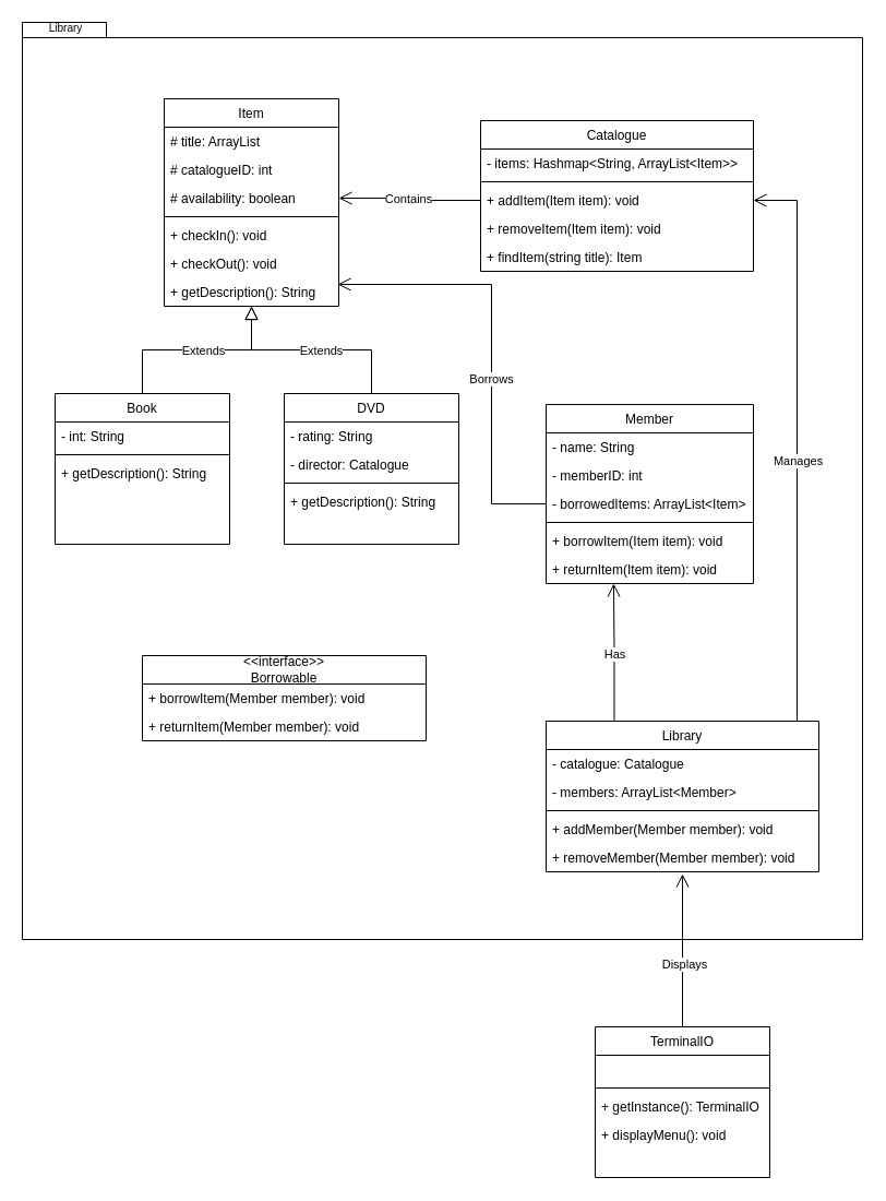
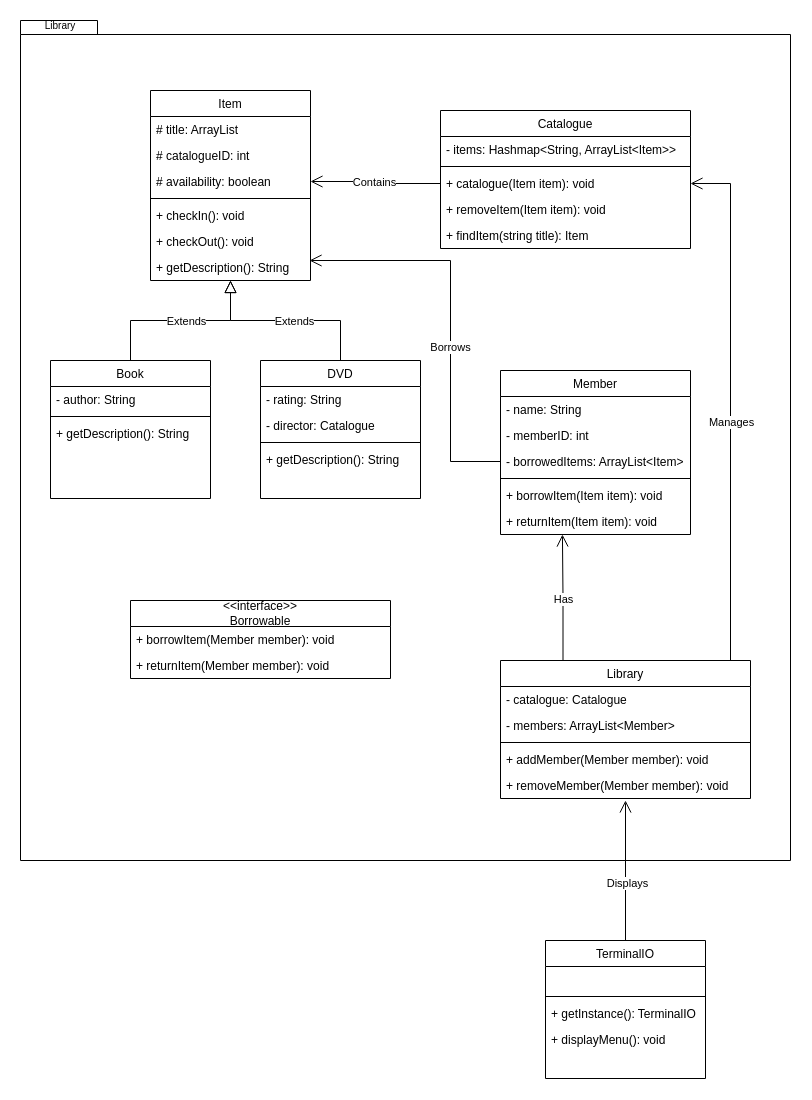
  <mxCell id="0" />
  <mxCell id="1" parent="0" />
  <mxCell id="2" value="" style="shape=folder;fontStyle=1;spacingTop=10;tabWidth=40;tabHeight=14;tabPosition=left;html=1;whiteSpace=wrap;" vertex="1" parent="1"><mxGeometry x="20" y="20" width="770" height="840" as="geometry" /></mxCell>
  <mxCell id="3" value="Item" style="swimlane;fontStyle=0;align=center;verticalAlign=top;childLayout=stackLayout;horizontal=1;startSize=26;horizontalStack=0;resizeParent=1;resizeLast=0;collapsible=1;marginBottom=0;rounded=0;shadow=0;strokeWidth=1;" parent="1" vertex="1"><mxGeometry x="150" y="90" width="160" height="190" as="geometry"><mxRectangle x="230" y="140" width="160" height="26" as="alternateBounds" /></mxGeometry></mxCell>
  <mxCell id="4" value="# title: ArrayList" style="text;align=left;verticalAlign=top;spacingLeft=4;spacingRight=4;overflow=hidden;rotatable=0;points=[[0,0.5],[1,0.5]];portConstraint=eastwest;" parent="3" vertex="1"><mxGeometry y="26" width="160" height="26" as="geometry" /></mxCell>
  <mxCell id="5" value="# catalogueID: int" style="text;align=left;verticalAlign=top;spacingLeft=4;spacingRight=4;overflow=hidden;rotatable=0;points=[[0,0.5],[1,0.5]];portConstraint=eastwest;" parent="3" vertex="1"><mxGeometry y="52" width="160" height="26" as="geometry" /></mxCell>
  <mxCell id="6" value="# availability: boolean" style="text;align=left;verticalAlign=top;spacingLeft=4;spacingRight=4;overflow=hidden;rotatable=0;points=[[0,0.5],[1,0.5]];portConstraint=eastwest;rounded=0;shadow=0;html=0;" parent="3" vertex="1"><mxGeometry y="78" width="160" height="26" as="geometry" /></mxCell>
  <mxCell id="7" value="" style="line;html=1;strokeWidth=1;align=left;verticalAlign=middle;spacingTop=-1;spacingLeft=3;spacingRight=3;rotatable=0;labelPosition=right;points=[];portConstraint=eastwest;" parent="3" vertex="1"><mxGeometry y="104" width="160" height="8" as="geometry" /></mxCell>
  <mxCell id="8" value="+ checkIn(): void" style="text;align=left;verticalAlign=top;spacingLeft=4;spacingRight=4;overflow=hidden;rotatable=0;points=[[0,0.5],[1,0.5]];portConstraint=eastwest;" parent="3" vertex="1"><mxGeometry y="112" width="160" height="26" as="geometry" /></mxCell>
  <mxCell id="9" value="+ checkOut(): void" style="text;align=left;verticalAlign=top;spacingLeft=4;spacingRight=4;overflow=hidden;rotatable=0;points=[[0,0.5],[1,0.5]];portConstraint=eastwest;" parent="3" vertex="1"><mxGeometry y="138" width="160" height="26" as="geometry" /></mxCell>
  <mxCell id="10" value="+ getDescription(): String" style="text;align=left;verticalAlign=top;spacingLeft=4;spacingRight=4;overflow=hidden;rotatable=0;points=[[0,0.5],[1,0.5]];portConstraint=eastwest;" parent="3" vertex="1"><mxGeometry y="164" width="160" height="26" as="geometry" /></mxCell>
  <mxCell id="11" value="Book" style="swimlane;fontStyle=0;align=center;verticalAlign=top;childLayout=stackLayout;horizontal=1;startSize=26;horizontalStack=0;resizeParent=1;resizeLast=0;collapsible=1;marginBottom=0;rounded=0;shadow=0;strokeWidth=1;" parent="1" vertex="1"><mxGeometry x="50" y="360" width="160" height="138" as="geometry"><mxRectangle x="130" y="380" width="160" height="26" as="alternateBounds" /></mxGeometry></mxCell>
- <mxCell id="12" value="- int: String" style="text;align=left;verticalAlign=top;spacingLeft=4;spacingRight=4;overflow=hidden;rotatable=0;points=[[0,0.5],[1,0.5]];portConstraint=eastwest;" parent="11" vertex="1"><mxGeometry y="26" width="160" height="26" as="geometry" /></mxCell>
+ <mxCell id="12" value="- author: String" style="text;align=left;verticalAlign=top;spacingLeft=4;spacingRight=4;overflow=hidden;rotatable=0;points=[[0,0.5],[1,0.5]];portConstraint=eastwest;" parent="11" vertex="1"><mxGeometry y="26" width="160" height="26" as="geometry" /></mxCell>
  <mxCell id="13" value="" style="line;html=1;strokeWidth=1;align=left;verticalAlign=middle;spacingTop=-1;spacingLeft=3;spacingRight=3;rotatable=0;labelPosition=right;points=[];portConstraint=eastwest;" parent="11" vertex="1"><mxGeometry y="52" width="160" height="8" as="geometry" /></mxCell>
  <mxCell id="14" value="+ getDescription(): String" style="text;align=left;verticalAlign=top;spacingLeft=4;spacingRight=4;overflow=hidden;rotatable=0;points=[[0,0.5],[1,0.5]];portConstraint=eastwest;fontStyle=0" parent="11" vertex="1"><mxGeometry y="60" width="160" height="26" as="geometry" /></mxCell>
  <mxCell id="15" value="" style="endArrow=block;endSize=10;endFill=0;shadow=0;strokeWidth=1;rounded=0;curved=0;edgeStyle=elbowEdgeStyle;elbow=vertical;" parent="1" source="11" target="3" edge="1"><mxGeometry width="160" relative="1" as="geometry"><mxPoint x="130" y="203" as="sourcePoint" /><mxPoint x="130" y="203" as="targetPoint" /></mxGeometry></mxCell>
  <mxCell id="16" value="Extends" style="edgeLabel;html=1;align=center;verticalAlign=middle;resizable=0;points=[];" parent="15" vertex="1" connectable="0"><mxGeometry x="0.055" relative="1" as="geometry"><mxPoint as="offset" /></mxGeometry></mxCell>
  <mxCell id="17" value="" style="endArrow=block;endSize=10;endFill=0;shadow=0;strokeWidth=1;rounded=0;curved=0;edgeStyle=elbowEdgeStyle;elbow=vertical;" parent="1" source="19" target="3" edge="1"><mxGeometry width="160" relative="1" as="geometry"><mxPoint x="340" y="360" as="sourcePoint" /><mxPoint x="240" y="271" as="targetPoint" /></mxGeometry></mxCell>
  <mxCell id="18" value="Extends" style="edgeLabel;html=1;align=center;verticalAlign=middle;resizable=0;points=[];" parent="17" vertex="1" connectable="0"><mxGeometry x="-0.081" relative="1" as="geometry"><mxPoint as="offset" /></mxGeometry></mxCell>
  <mxCell id="19" value="DVD" style="swimlane;fontStyle=0;align=center;verticalAlign=top;childLayout=stackLayout;horizontal=1;startSize=26;horizontalStack=0;resizeParent=1;resizeLast=0;collapsible=1;marginBottom=0;rounded=0;shadow=0;strokeWidth=1;" parent="1" vertex="1"><mxGeometry x="260" y="360" width="160" height="138" as="geometry"><mxRectangle x="130" y="380" width="160" height="26" as="alternateBounds" /></mxGeometry></mxCell>
  <mxCell id="20" value="- rating: String" style="text;align=left;verticalAlign=top;spacingLeft=4;spacingRight=4;overflow=hidden;rotatable=0;points=[[0,0.5],[1,0.5]];portConstraint=eastwest;" parent="19" vertex="1"><mxGeometry y="26" width="160" height="26" as="geometry" /></mxCell>
  <mxCell id="21" value="- director: Catalogue" style="text;align=left;verticalAlign=top;spacingLeft=4;spacingRight=4;overflow=hidden;rotatable=0;points=[[0,0.5],[1,0.5]];portConstraint=eastwest;" parent="19" vertex="1"><mxGeometry y="52" width="160" height="26" as="geometry" /></mxCell>
  <mxCell id="22" value="" style="line;html=1;strokeWidth=1;align=left;verticalAlign=middle;spacingTop=-1;spacingLeft=3;spacingRight=3;rotatable=0;labelPosition=right;points=[];portConstraint=eastwest;" parent="19" vertex="1"><mxGeometry y="78" width="160" height="8" as="geometry" /></mxCell>
  <mxCell id="23" value="+ getDescription(): String" style="text;align=left;verticalAlign=top;spacingLeft=4;spacingRight=4;overflow=hidden;rotatable=0;points=[[0,0.5],[1,0.5]];portConstraint=eastwest;fontStyle=0" parent="19" vertex="1"><mxGeometry y="86" width="160" height="26" as="geometry" /></mxCell>
  <mxCell id="24" value="&amp;lt;&amp;lt;interface&amp;gt;&amp;gt;&lt;div&gt;Borrowable&lt;/div&gt;" style="swimlane;fontStyle=0;childLayout=stackLayout;horizontal=1;startSize=26;fillColor=none;horizontalStack=0;resizeParent=1;resizeParentMax=0;resizeLast=0;collapsible=1;marginBottom=0;whiteSpace=wrap;html=1;" parent="1" vertex="1"><mxGeometry x="130" y="600" width="260" height="78" as="geometry"><mxRectangle x="190" y="530" width="110" height="40" as="alternateBounds" /></mxGeometry></mxCell>
  <mxCell id="25" value="+ borrowItem(Member member): void" style="text;strokeColor=none;fillColor=none;align=left;verticalAlign=top;spacingLeft=4;spacingRight=4;overflow=hidden;rotatable=0;points=[[0,0.5],[1,0.5]];portConstraint=eastwest;whiteSpace=wrap;html=1;" parent="24" vertex="1"><mxGeometry y="26" width="260" height="26" as="geometry" /></mxCell>
  <mxCell id="26" value="+ returnItem(Member member): void" style="text;strokeColor=none;fillColor=none;align=left;verticalAlign=top;spacingLeft=4;spacingRight=4;overflow=hidden;rotatable=0;points=[[0,0.5],[1,0.5]];portConstraint=eastwest;whiteSpace=wrap;html=1;" parent="24" vertex="1"><mxGeometry y="52" width="260" height="26" as="geometry" /></mxCell>
  <mxCell id="27" value="Catalogue" style="swimlane;fontStyle=0;align=center;verticalAlign=top;childLayout=stackLayout;horizontal=1;startSize=26;horizontalStack=0;resizeParent=1;resizeLast=0;collapsible=1;marginBottom=0;rounded=0;shadow=0;strokeWidth=1;" parent="1" vertex="1"><mxGeometry x="440" y="110" width="250" height="138" as="geometry"><mxRectangle x="130" y="380" width="160" height="26" as="alternateBounds" /></mxGeometry></mxCell>
  <mxCell id="28" value="- items: Hashmap&lt;String, ArrayList&lt;Item&gt;&gt;" style="text;align=left;verticalAlign=top;spacingLeft=4;spacingRight=4;overflow=hidden;rotatable=0;points=[[0,0.5],[1,0.5]];portConstraint=eastwest;" parent="27" vertex="1"><mxGeometry y="26" width="250" height="26" as="geometry" /></mxCell>
  <mxCell id="29" value="" style="line;html=1;strokeWidth=1;align=left;verticalAlign=middle;spacingTop=-1;spacingLeft=3;spacingRight=3;rotatable=0;labelPosition=right;points=[];portConstraint=eastwest;" parent="27" vertex="1"><mxGeometry y="52" width="250" height="8" as="geometry" /></mxCell>
- <mxCell id="30" value="+ addItem(Item item): void" style="text;align=left;verticalAlign=top;spacingLeft=4;spacingRight=4;overflow=hidden;rotatable=0;points=[[0,0.5],[1,0.5]];portConstraint=eastwest;fontStyle=0" parent="27" vertex="1"><mxGeometry y="60" width="250" height="26" as="geometry" /></mxCell>
+ <mxCell id="30" value="+ catalogue(Item item): void" style="text;align=left;verticalAlign=top;spacingLeft=4;spacingRight=4;overflow=hidden;rotatable=0;points=[[0,0.5],[1,0.5]];portConstraint=eastwest;fontStyle=0" parent="27" vertex="1"><mxGeometry y="60" width="250" height="26" as="geometry" /></mxCell>
  <mxCell id="31" value="+ removeItem(Item item): void" style="text;align=left;verticalAlign=top;spacingLeft=4;spacingRight=4;overflow=hidden;rotatable=0;points=[[0,0.5],[1,0.5]];portConstraint=eastwest;fontStyle=0" parent="27" vertex="1"><mxGeometry y="86" width="250" height="26" as="geometry" /></mxCell>
  <mxCell id="32" value="+ findItem(string title): Item" style="text;align=left;verticalAlign=top;spacingLeft=4;spacingRight=4;overflow=hidden;rotatable=0;points=[[0,0.5],[1,0.5]];portConstraint=eastwest;fontStyle=0" parent="27" vertex="1"><mxGeometry y="112" width="250" height="26" as="geometry" /></mxCell>
  <mxCell id="33" style="edgeStyle=orthogonalEdgeStyle;rounded=0;orthogonalLoop=1;jettySize=auto;html=1;entryX=1;entryY=0.5;entryDx=0;entryDy=0;exitX=0;exitY=0.5;exitDx=0;exitDy=0;endArrow=open;endFill=0;endSize=10;" parent="1" source="30" target="6" edge="1"><mxGeometry relative="1" as="geometry" /></mxCell>
  <mxCell id="34" value="Contains" style="edgeLabel;html=1;align=center;verticalAlign=middle;resizable=0;points=[];" parent="33" vertex="1" connectable="0"><mxGeometry x="0.045" relative="1" as="geometry"><mxPoint as="offset" /></mxGeometry></mxCell>
  <mxCell id="35" value="Member" style="swimlane;fontStyle=0;align=center;verticalAlign=top;childLayout=stackLayout;horizontal=1;startSize=26;horizontalStack=0;resizeParent=1;resizeLast=0;collapsible=1;marginBottom=0;rounded=0;shadow=0;strokeWidth=1;" parent="1" vertex="1"><mxGeometry x="500" y="370" width="190" height="164" as="geometry"><mxRectangle x="130" y="380" width="160" height="26" as="alternateBounds" /></mxGeometry></mxCell>
  <mxCell id="36" value="- name: String" style="text;align=left;verticalAlign=top;spacingLeft=4;spacingRight=4;overflow=hidden;rotatable=0;points=[[0,0.5],[1,0.5]];portConstraint=eastwest;" parent="35" vertex="1"><mxGeometry y="26" width="190" height="26" as="geometry" /></mxCell>
  <mxCell id="37" value="- memberID: int" style="text;align=left;verticalAlign=top;spacingLeft=4;spacingRight=4;overflow=hidden;rotatable=0;points=[[0,0.5],[1,0.5]];portConstraint=eastwest;" parent="35" vertex="1"><mxGeometry y="52" width="190" height="26" as="geometry" /></mxCell>
  <mxCell id="38" value="- borrowedItems: ArrayList&lt;Item&gt;" style="text;align=left;verticalAlign=top;spacingLeft=4;spacingRight=4;overflow=hidden;rotatable=0;points=[[0,0.5],[1,0.5]];portConstraint=eastwest;" parent="35" vertex="1"><mxGeometry y="78" width="190" height="26" as="geometry" /></mxCell>
  <mxCell id="39" value="" style="line;html=1;strokeWidth=1;align=left;verticalAlign=middle;spacingTop=-1;spacingLeft=3;spacingRight=3;rotatable=0;labelPosition=right;points=[];portConstraint=eastwest;" parent="35" vertex="1"><mxGeometry y="104" width="190" height="8" as="geometry" /></mxCell>
  <mxCell id="40" value="+ borrowItem(Item item): void" style="text;align=left;verticalAlign=top;spacingLeft=4;spacingRight=4;overflow=hidden;rotatable=0;points=[[0,0.5],[1,0.5]];portConstraint=eastwest;fontStyle=0" parent="35" vertex="1"><mxGeometry y="112" width="190" height="26" as="geometry" /></mxCell>
  <mxCell id="41" value="+ returnItem(Item item): void" style="text;align=left;verticalAlign=top;spacingLeft=4;spacingRight=4;overflow=hidden;rotatable=0;points=[[0,0.5],[1,0.5]];portConstraint=eastwest;fontStyle=0" parent="35" vertex="1"><mxGeometry y="138" width="190" height="26" as="geometry" /></mxCell>
  <mxCell id="42" style="edgeStyle=orthogonalEdgeStyle;rounded=0;orthogonalLoop=1;jettySize=auto;html=1;entryX=0.994;entryY=0.231;entryDx=0;entryDy=0;entryPerimeter=0;endArrow=open;endFill=0;endSize=10;" parent="1" source="38" target="10" edge="1"><mxGeometry relative="1" as="geometry"><mxPoint x="360" y="280" as="targetPoint" /><Array as="points"><mxPoint x="450" y="461" /><mxPoint x="450" y="260" /></Array></mxGeometry></mxCell>
  <mxCell id="43" value="Borrows" style="edgeLabel;html=1;align=center;verticalAlign=middle;resizable=0;points=[];" parent="42" vertex="1" connectable="0"><mxGeometry x="-0.158" y="1" relative="1" as="geometry"><mxPoint as="offset" /></mxGeometry></mxCell>
  <mxCell id="44" style="edgeStyle=orthogonalEdgeStyle;rounded=0;orthogonalLoop=1;jettySize=auto;html=1;entryX=1;entryY=0.5;entryDx=0;entryDy=0;endSize=10;endArrow=open;endFill=0;" parent="1" source="46" target="30" edge="1"><mxGeometry relative="1" as="geometry"><Array as="points"><mxPoint x="730" y="183" /></Array></mxGeometry></mxCell>
  <mxCell id="45" value="Manages" style="edgeLabel;html=1;align=center;verticalAlign=middle;resizable=0;points=[];" parent="44" vertex="1" connectable="0"><mxGeometry x="-0.075" relative="1" as="geometry"><mxPoint as="offset" /></mxGeometry></mxCell>
  <mxCell id="46" value="Library" style="swimlane;fontStyle=0;align=center;verticalAlign=top;childLayout=stackLayout;horizontal=1;startSize=26;horizontalStack=0;resizeParent=1;resizeLast=0;collapsible=1;marginBottom=0;rounded=0;shadow=0;strokeWidth=1;" parent="1" vertex="1"><mxGeometry x="500" y="660" width="250" height="138" as="geometry"><mxRectangle x="130" y="380" width="160" height="26" as="alternateBounds" /></mxGeometry></mxCell>
  <mxCell id="47" value="- catalogue: Catalogue" style="text;align=left;verticalAlign=top;spacingLeft=4;spacingRight=4;overflow=hidden;rotatable=0;points=[[0,0.5],[1,0.5]];portConstraint=eastwest;" parent="46" vertex="1"><mxGeometry y="26" width="250" height="26" as="geometry" /></mxCell>
  <mxCell id="48" value="- members: ArrayList&lt;Member&gt;" style="text;align=left;verticalAlign=top;spacingLeft=4;spacingRight=4;overflow=hidden;rotatable=0;points=[[0,0.5],[1,0.5]];portConstraint=eastwest;" parent="46" vertex="1"><mxGeometry y="52" width="250" height="26" as="geometry" /></mxCell>
  <mxCell id="49" value="" style="line;html=1;strokeWidth=1;align=left;verticalAlign=middle;spacingTop=-1;spacingLeft=3;spacingRight=3;rotatable=0;labelPosition=right;points=[];portConstraint=eastwest;" parent="46" vertex="1"><mxGeometry y="78" width="250" height="8" as="geometry" /></mxCell>
  <mxCell id="50" value="+ addMember(Member member): void" style="text;align=left;verticalAlign=top;spacingLeft=4;spacingRight=4;overflow=hidden;rotatable=0;points=[[0,0.5],[1,0.5]];portConstraint=eastwest;fontStyle=0" parent="46" vertex="1"><mxGeometry y="86" width="250" height="26" as="geometry" /></mxCell>
  <mxCell id="51" value="+ removeMember(Member member): void" style="text;align=left;verticalAlign=top;spacingLeft=4;spacingRight=4;overflow=hidden;rotatable=0;points=[[0,0.5],[1,0.5]];portConstraint=eastwest;fontStyle=0" parent="46" vertex="1"><mxGeometry y="112" width="250" height="26" as="geometry" /></mxCell>
  <mxCell id="52" style="edgeStyle=orthogonalEdgeStyle;rounded=0;orthogonalLoop=1;jettySize=auto;html=1;exitX=0.25;exitY=0;exitDx=0;exitDy=0;entryX=0.326;entryY=1;entryDx=0;entryDy=0;entryPerimeter=0;endArrow=open;endFill=0;endSize=10;" parent="1" source="46" target="41" edge="1"><mxGeometry relative="1" as="geometry" /></mxCell>
  <mxCell id="53" value="Has" style="edgeLabel;html=1;align=center;verticalAlign=middle;resizable=0;points=[];" parent="52" vertex="1" connectable="0"><mxGeometry x="-0.021" y="1" relative="1" as="geometry"><mxPoint x="1" as="offset" /></mxGeometry></mxCell>
  <mxCell id="54" value="Library" style="text;html=1;align=center;verticalAlign=middle;whiteSpace=wrap;rounded=0;fontSize=10;" vertex="1" parent="1"><mxGeometry x="40" y="20" width="40" height="10" as="geometry" /></mxCell>
  <mxCell id="55" value="TerminalIO" style="swimlane;fontStyle=0;align=center;verticalAlign=top;childLayout=stackLayout;horizontal=1;startSize=26;horizontalStack=0;resizeParent=1;resizeLast=0;collapsible=1;marginBottom=0;rounded=0;shadow=0;strokeWidth=1;" vertex="1" parent="1"><mxGeometry x="545" y="940" width="160" height="138" as="geometry"><mxRectangle x="130" y="380" width="160" height="26" as="alternateBounds" /></mxGeometry></mxCell>
  <mxCell id="56" value=" " style="text;align=left;verticalAlign=top;spacingLeft=4;spacingRight=4;overflow=hidden;rotatable=0;points=[[0,0.5],[1,0.5]];portConstraint=eastwest;" vertex="1" parent="55"><mxGeometry y="26" width="160" height="26" as="geometry" /></mxCell>
  <mxCell id="57" value="" style="line;html=1;strokeWidth=1;align=left;verticalAlign=middle;spacingTop=-1;spacingLeft=3;spacingRight=3;rotatable=0;labelPosition=right;points=[];portConstraint=eastwest;" vertex="1" parent="55"><mxGeometry y="52" width="160" height="8" as="geometry" /></mxCell>
  <mxCell id="58" value="+ getInstance(): TerminalIO" style="text;align=left;verticalAlign=top;spacingLeft=4;spacingRight=4;overflow=hidden;rotatable=0;points=[[0,0.5],[1,0.5]];portConstraint=eastwest;fontStyle=0" vertex="1" parent="55"><mxGeometry y="60" width="160" height="26" as="geometry" /></mxCell>
  <mxCell id="59" value="+ displayMenu(): void" style="text;align=left;verticalAlign=top;spacingLeft=4;spacingRight=4;overflow=hidden;rotatable=0;points=[[0,0.5],[1,0.5]];portConstraint=eastwest;fontStyle=0" vertex="1" parent="55"><mxGeometry y="86" width="160" height="26" as="geometry" /></mxCell>
  <mxCell id="60" style="edgeStyle=orthogonalEdgeStyle;rounded=0;orthogonalLoop=1;jettySize=auto;html=1;endSize=10;endArrow=open;endFill=0;" edge="1" parent="1" source="55"><mxGeometry relative="1" as="geometry"><mxPoint x="625" y="800" as="targetPoint" /><Array as="points"><mxPoint x="625" y="803" /></Array></mxGeometry></mxCell>
  <mxCell id="61" value="Displays" style="edgeLabel;html=1;align=center;verticalAlign=middle;resizable=0;points=[];" vertex="1" connectable="0" parent="60"><mxGeometry x="-0.171" y="-1" relative="1" as="geometry"><mxPoint as="offset" /></mxGeometry></mxCell>
